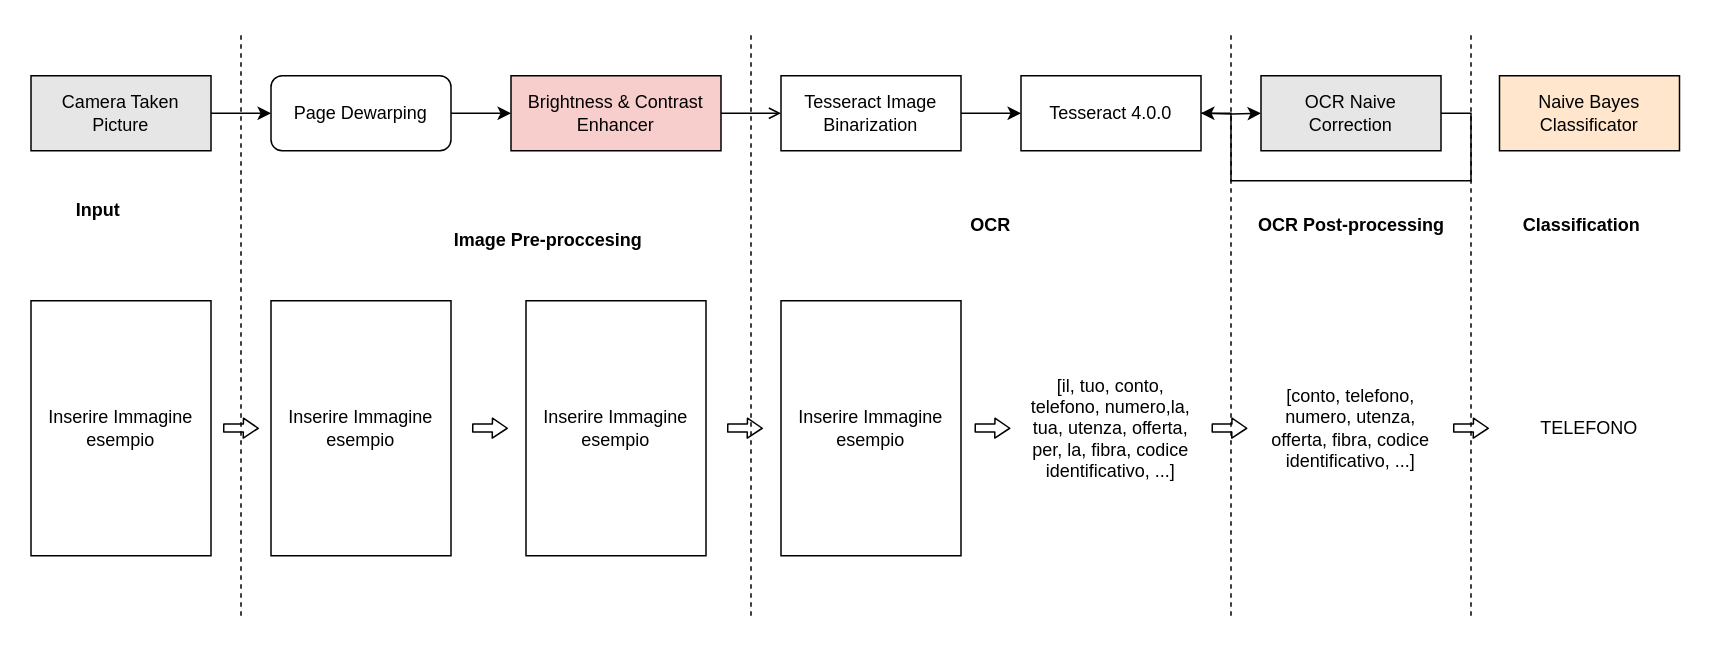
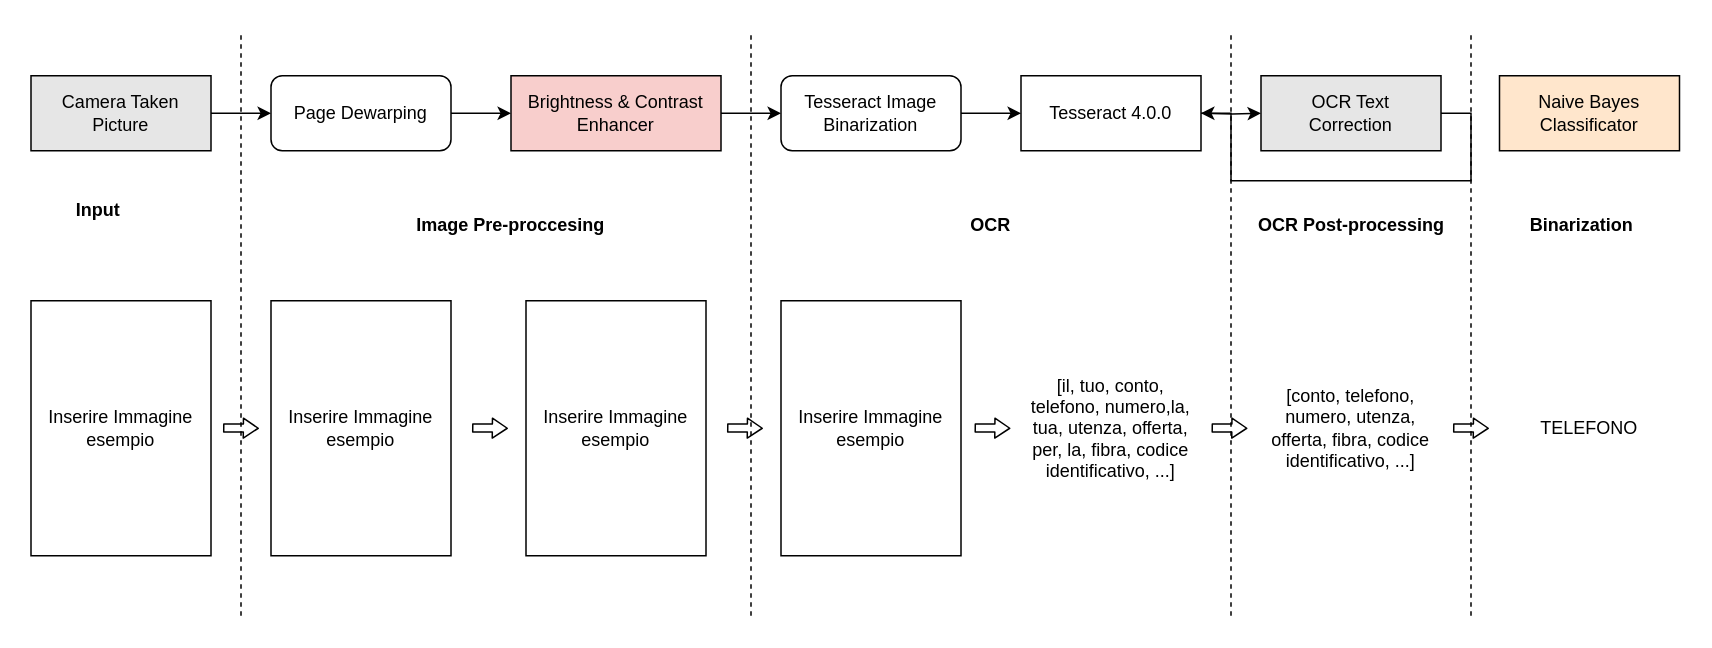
  <mxCell id="0" />
  <mxCell id="1" parent="0" />
  <mxCell id="2" style="edgeStyle=orthogonalEdgeStyle;rounded=0;orthogonalLoop=1;jettySize=auto;html=1;exitX=1;exitY=0.5;exitDx=0;exitDy=0;entryX=0;entryY=0.5;entryDx=0;entryDy=0;" edge="1" parent="1" source="3" target="5"><mxGeometry relative="1" as="geometry" /></mxCell>
  <mxCell id="3" value="Camera Taken Picture" style="rounded=0;whiteSpace=wrap;html=1;strokeWidth=1;fillColor=#E6E6E6;" vertex="1" parent="1"><mxGeometry x="20" y="50" width="120" height="50" as="geometry" /></mxCell>
  <mxCell id="4" style="edgeStyle=orthogonalEdgeStyle;rounded=0;orthogonalLoop=1;jettySize=auto;html=1;exitX=1;exitY=0.5;exitDx=0;exitDy=0;entryX=0;entryY=0.5;entryDx=0;entryDy=0;" edge="1" parent="1" source="5" target="7"><mxGeometry relative="1" as="geometry" /></mxCell>
  <mxCell id="5" value="Page Dewarping" style="whiteSpace=wrap;html=1;rounded=1;" vertex="1" parent="1"><mxGeometry x="180" y="50" width="120" height="50" as="geometry" /></mxCell>
- <mxCell id="6" style="edgeStyle=orthogonalEdgeStyle;rounded=0;orthogonalLoop=1;jettySize=auto;html=1;exitX=1;exitY=0.5;exitDx=0;exitDy=0;entryX=0;entryY=0.5;entryDx=0;entryDy=0;endArrow=open;" edge="1" parent="1" source="7" target="26"><mxGeometry relative="1" as="geometry" /></mxCell>
+ <mxCell id="6" style="edgeStyle=orthogonalEdgeStyle;rounded=0;orthogonalLoop=1;jettySize=auto;html=1;exitX=1;exitY=0.5;exitDx=0;exitDy=0;entryX=0;entryY=0.5;entryDx=0;entryDy=0;" edge="1" parent="1" source="7" target="26"><mxGeometry relative="1" as="geometry" /></mxCell>
  <mxCell id="7" value="Brightness &amp;amp; Contrast Enhancer" style="rounded=0;whiteSpace=wrap;html=1;strokeColor=#000000;strokeWidth=1;fillColor=#f8cecc;" vertex="1" parent="1"><mxGeometry x="340" y="50" width="140" height="50" as="geometry" /></mxCell>
  <mxCell id="8" style="edgeStyle=orthogonalEdgeStyle;rounded=0;orthogonalLoop=1;jettySize=auto;html=1;exitX=1;exitY=0.5;exitDx=0;exitDy=0;entryX=0;entryY=0.5;entryDx=0;entryDy=0;" edge="1" parent="1" target="16"><mxGeometry relative="1" as="geometry"><mxPoint x="800" y="75" as="sourcePoint" /></mxGeometry></mxCell>
  <mxCell id="9" value="Tesseract 4.0.0" style="rounded=0;whiteSpace=wrap;html=1;" vertex="1" parent="1"><mxGeometry x="680" y="50" width="120" height="50" as="geometry" /></mxCell>
  <mxCell id="10" value="" style="endArrow=none;dashed=1;html=1;" edge="1" parent="1"><mxGeometry width="50" height="50" relative="1" as="geometry"><mxPoint x="500" y="410" as="sourcePoint" /><mxPoint x="500" y="20" as="targetPoint" /></mxGeometry></mxCell>
- <mxCell id="11" value="&lt;b&gt;Image Pre-proccesing&lt;/b&gt;" style="text;html=1;strokeColor=none;fillColor=none;align=center;verticalAlign=middle;whiteSpace=wrap;rounded=0;" vertex="1" parent="1"><mxGeometry x="255" y="150" width="220" height="20" as="geometry" /></mxCell>
+ <mxCell id="11" value="&lt;b&gt;Image Pre-proccesing&lt;/b&gt;" style="text;html=1;strokeColor=none;fillColor=none;align=center;verticalAlign=middle;whiteSpace=wrap;rounded=0;" vertex="1" parent="1"><mxGeometry x="230" y="140" width="220" height="20" as="geometry" /></mxCell>
  <mxCell id="12" value="" style="endArrow=none;dashed=1;html=1;" edge="1" parent="1"><mxGeometry width="50" height="50" relative="1" as="geometry"><mxPoint x="160" y="410" as="sourcePoint" /><mxPoint x="160" y="20" as="targetPoint" /></mxGeometry></mxCell>
  <mxCell id="13" value="&lt;b&gt;Input&lt;/b&gt;" style="text;html=1;strokeColor=none;fillColor=none;align=center;verticalAlign=middle;whiteSpace=wrap;rounded=0;" vertex="1" parent="1"><mxGeometry x="45" y="130" width="40" height="20" as="geometry" /></mxCell>
  <mxCell id="14" value="&lt;b&gt;OCR&lt;/b&gt;" style="text;html=1;strokeColor=none;fillColor=none;align=center;verticalAlign=middle;whiteSpace=wrap;rounded=0;" vertex="1" parent="1"><mxGeometry x="640" y="140" width="40" height="20" as="geometry" /></mxCell>
  <mxCell id="15" style="edgeStyle=orthogonalEdgeStyle;rounded=0;orthogonalLoop=1;jettySize=auto;html=1;exitX=1;exitY=0.5;exitDx=0;exitDy=0;" edge="1" parent="1" source="16" target="9"><mxGeometry relative="1" as="geometry" /></mxCell>
- <mxCell id="16" value="OCR Naive&lt;br&gt;Correction" style="rounded=0;whiteSpace=wrap;html=1;strokeWidth=1;fillColor=#E6E6E6;" vertex="1" parent="1"><mxGeometry x="840" y="50" width="120" height="50" as="geometry" /></mxCell>
+ <mxCell id="16" value="OCR Text&lt;br&gt;Correction" style="rounded=0;whiteSpace=wrap;html=1;strokeWidth=1;fillColor=#E6E6E6;" vertex="1" parent="1"><mxGeometry x="840" y="50" width="120" height="50" as="geometry" /></mxCell>
  <mxCell id="17" value="" style="endArrow=none;dashed=1;html=1;" edge="1" parent="1"><mxGeometry width="50" height="50" relative="1" as="geometry"><mxPoint x="820" y="410" as="sourcePoint" /><mxPoint x="820" y="20" as="targetPoint" /></mxGeometry></mxCell>
  <mxCell id="18" value="Naive Bayes Classificator" style="rounded=0;whiteSpace=wrap;html=1;strokeWidth=1;fillColor=#ffe6cc;" vertex="1" parent="1"><mxGeometry x="999" y="50" width="120" height="50" as="geometry" /></mxCell>
  <mxCell id="19" value="" style="endArrow=none;dashed=1;html=1;" edge="1" parent="1"><mxGeometry width="50" height="50" relative="1" as="geometry"><mxPoint x="980" y="410" as="sourcePoint" /><mxPoint x="980" y="20" as="targetPoint" /></mxGeometry></mxCell>
- <mxCell id="20" value="&lt;b&gt;Classification&lt;/b&gt;" style="text;html=1;strokeColor=none;fillColor=none;align=center;verticalAlign=middle;whiteSpace=wrap;rounded=0;" vertex="1" parent="1"><mxGeometry x="999" y="140" width="110" height="20" as="geometry" /></mxCell>
+ <mxCell id="20" value="&lt;b&gt;Binarization&lt;/b&gt;" style="text;html=1;strokeColor=none;fillColor=none;align=center;verticalAlign=middle;whiteSpace=wrap;rounded=0;" vertex="1" parent="1"><mxGeometry x="999" y="140" width="110" height="20" as="geometry" /></mxCell>
  <mxCell id="21" value="&lt;b&gt;OCR Post-processing&lt;/b&gt;" style="text;html=1;strokeColor=none;fillColor=none;align=center;verticalAlign=middle;whiteSpace=wrap;rounded=0;" vertex="1" parent="1"><mxGeometry x="832.5" y="140" width="135" height="20" as="geometry" /></mxCell>
  <mxCell id="22" value="Inserire Immagine esempio" style="text;html=1;strokeColor=#000000;fillColor=none;align=center;verticalAlign=middle;whiteSpace=wrap;rounded=0;" vertex="1" parent="1"><mxGeometry x="20" y="200" width="120" height="170" as="geometry" /></mxCell>
  <mxCell id="23" value="Inserire Immagine esempio" style="text;html=1;strokeColor=#000000;fillColor=none;align=center;verticalAlign=middle;whiteSpace=wrap;rounded=0;" vertex="1" parent="1"><mxGeometry x="180" y="200" width="120" height="170" as="geometry" /></mxCell>
  <mxCell id="24" value="" style="shape=flexArrow;endArrow=classic;html=1;width=5.333;endSize=2.977;endWidth=6.889;" edge="1" parent="1"><mxGeometry width="50" height="50" relative="1" as="geometry"><mxPoint x="148" y="284.76" as="sourcePoint" /><mxPoint x="172" y="285.01" as="targetPoint" /></mxGeometry></mxCell>
  <mxCell id="25" style="edgeStyle=orthogonalEdgeStyle;rounded=0;orthogonalLoop=1;jettySize=auto;html=1;exitX=1;exitY=0.5;exitDx=0;exitDy=0;entryX=0;entryY=0.5;entryDx=0;entryDy=0;" edge="1" parent="1" source="26" target="9"><mxGeometry relative="1" as="geometry" /></mxCell>
- <mxCell id="26" value="Tesseract Image Binarization" style="rounded=0;whiteSpace=wrap;html=1;" vertex="1" parent="1"><mxGeometry x="520" y="50" width="120" height="50" as="geometry" /></mxCell>
+ <mxCell id="26" value="Tesseract Image Binarization" style="whiteSpace=wrap;html=1;rounded=1;" vertex="1" parent="1"><mxGeometry x="520" y="50" width="120" height="50" as="geometry" /></mxCell>
  <mxCell id="27" value="[il, tuo, conto, telefono, numero,la, tua, utenza, offerta, per, la, fibra, codice identificativo, ...]" style="text;html=1;strokeColor=none;fillColor=none;align=center;verticalAlign=middle;whiteSpace=wrap;rounded=0;" vertex="1" parent="1"><mxGeometry x="680" y="245" width="120" height="80" as="geometry" /></mxCell>
  <mxCell id="28" value="Inserire Immagine esempio" style="text;html=1;strokeColor=#000000;fillColor=none;align=center;verticalAlign=middle;whiteSpace=wrap;rounded=0;" vertex="1" parent="1"><mxGeometry x="350" y="200" width="120" height="170" as="geometry" /></mxCell>
  <mxCell id="29" value="" style="shape=flexArrow;endArrow=classic;html=1;width=5.333;endSize=2.977;endWidth=6.889;" edge="1" parent="1"><mxGeometry width="50" height="50" relative="1" as="geometry"><mxPoint x="314" y="284.76" as="sourcePoint" /><mxPoint x="338" y="285.01" as="targetPoint" /></mxGeometry></mxCell>
  <mxCell id="30" value="Inserire Immagine esempio" style="text;html=1;strokeColor=#000000;fillColor=none;align=center;verticalAlign=middle;whiteSpace=wrap;rounded=0;" vertex="1" parent="1"><mxGeometry x="520" y="200" width="120" height="170" as="geometry" /></mxCell>
  <mxCell id="31" value="" style="shape=flexArrow;endArrow=classic;html=1;width=5.333;endSize=2.977;endWidth=6.889;" edge="1" parent="1"><mxGeometry width="50" height="50" relative="1" as="geometry"><mxPoint x="484" y="284.76" as="sourcePoint" /><mxPoint x="508" y="285.01" as="targetPoint" /></mxGeometry></mxCell>
  <mxCell id="32" value="" style="shape=flexArrow;endArrow=classic;html=1;width=5.333;endSize=2.977;endWidth=6.889;" edge="1" parent="1"><mxGeometry width="50" height="50" relative="1" as="geometry"><mxPoint x="649" y="284.76" as="sourcePoint" /><mxPoint x="673" y="285.01" as="targetPoint" /></mxGeometry></mxCell>
  <mxCell id="33" value="" style="shape=flexArrow;endArrow=classic;html=1;width=5.333;endSize=2.977;endWidth=6.889;" edge="1" parent="1"><mxGeometry width="50" height="50" relative="1" as="geometry"><mxPoint x="807" y="284.76" as="sourcePoint" /><mxPoint x="831" y="285.01" as="targetPoint" /></mxGeometry></mxCell>
  <mxCell id="34" value="[conto, telefono, numero, utenza, offerta, fibra, codice identificativo, ...]" style="text;html=1;strokeColor=none;fillColor=none;align=center;verticalAlign=middle;whiteSpace=wrap;rounded=0;" vertex="1" parent="1"><mxGeometry x="840" y="245" width="120" height="80" as="geometry" /></mxCell>
  <mxCell id="35" value="" style="shape=flexArrow;endArrow=classic;html=1;width=5.333;endSize=2.977;endWidth=6.889;" edge="1" parent="1"><mxGeometry width="50" height="50" relative="1" as="geometry"><mxPoint x="968" y="284.76" as="sourcePoint" /><mxPoint x="992" y="285.01" as="targetPoint" /></mxGeometry></mxCell>
  <mxCell id="36" value="TELEFONO" style="text;html=1;strokeColor=none;fillColor=none;align=center;verticalAlign=middle;whiteSpace=wrap;rounded=0;" vertex="1" parent="1"><mxGeometry x="999" y="245" width="120" height="80" as="geometry" /></mxCell>
